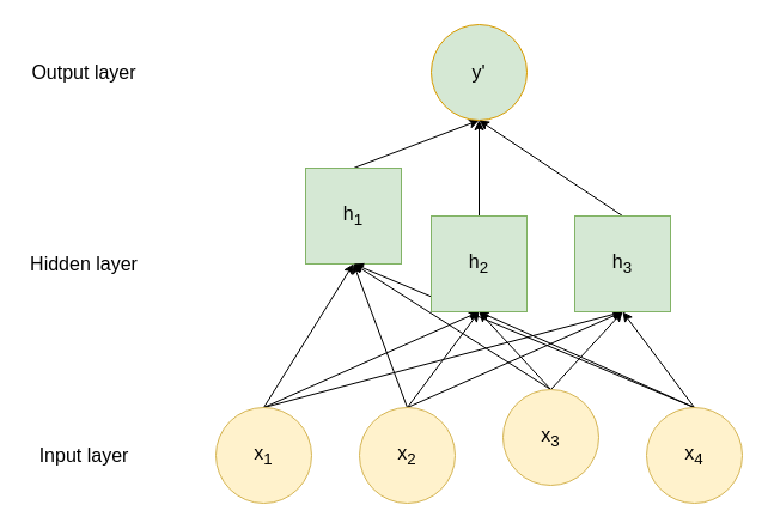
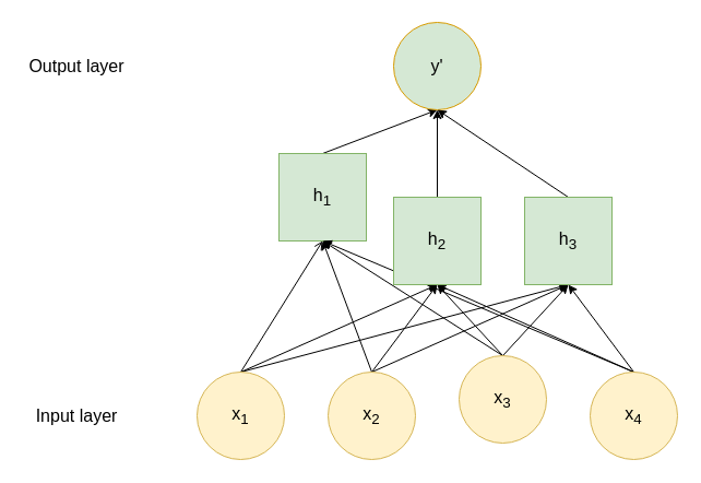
  <mxCell id="0" />
  <mxCell id="1" parent="0" />
  <mxCell id="2" style="edgeStyle=none;rounded=0;orthogonalLoop=1;jettySize=auto;html=1;exitX=0.5;exitY=0;exitDx=0;exitDy=0;entryX=0.5;entryY=1;entryDx=0;entryDy=0;" edge="1" parent="1" source="3" target="4"><mxGeometry relative="1" as="geometry" /></mxCell>
  <mxCell id="3" value="h&lt;sub&gt;1&lt;/sub&gt;" style="rounded=0;whiteSpace=wrap;html=1;fillColor=#d5e8d4;strokeColor=#82b366;fontSize=16;" vertex="1" parent="1"><mxGeometry x="255" y="140" width="80" height="80" as="geometry" /></mxCell>
  <mxCell id="4" value="y'" style="ellipse;whiteSpace=wrap;html=1;aspect=fixed;fillColor=#d5e8d4;strokeColor=#d79b00;fontSize=16;" vertex="1" parent="1"><mxGeometry x="360" y="20" width="80" height="80" as="geometry" /></mxCell>
  <mxCell id="5" style="edgeStyle=none;rounded=0;orthogonalLoop=1;jettySize=auto;html=1;exitX=0.5;exitY=0;exitDx=0;exitDy=0;entryX=0.5;entryY=1;entryDx=0;entryDy=0;" edge="1" parent="1" source="8" target="3"><mxGeometry relative="1" as="geometry" /></mxCell>
  <mxCell id="6" style="edgeStyle=none;rounded=0;orthogonalLoop=1;jettySize=auto;html=1;exitX=0.5;exitY=0;exitDx=0;exitDy=0;entryX=0.5;entryY=1;entryDx=0;entryDy=0;" edge="1" parent="1" source="8" target="25"><mxGeometry relative="1" as="geometry" /></mxCell>
  <mxCell id="7" style="edgeStyle=none;rounded=0;orthogonalLoop=1;jettySize=auto;html=1;exitX=0.5;exitY=0;exitDx=0;exitDy=0;entryX=0.5;entryY=1;entryDx=0;entryDy=0;" edge="1" parent="1" source="8" target="27"><mxGeometry relative="1" as="geometry" /></mxCell>
  <mxCell id="8" value="x&lt;sub&gt;3&lt;/sub&gt;" style="ellipse;whiteSpace=wrap;html=1;aspect=fixed;fillColor=#fff2cc;strokeColor=#d6b656;fontSize=16;" vertex="1" parent="1"><mxGeometry x="420" y="325" width="80" height="80" as="geometry" /></mxCell>
  <mxCell id="9" value="Input layer" style="text;html=1;strokeColor=none;fillColor=none;align=center;verticalAlign=middle;whiteSpace=wrap;rounded=0;fontSize=16;" vertex="1" parent="1"><mxGeometry x="20" y="370" width="100" height="20" as="geometry" /></mxCell>
- <mxCell id="10" value="Hidden layer" style="text;html=1;strokeColor=none;fillColor=none;align=center;verticalAlign=middle;whiteSpace=wrap;rounded=0;fontSize=16;" vertex="1" parent="1"><mxGeometry x="20" y="210" width="100" height="20" as="geometry" /></mxCell>
  <mxCell id="11" value="Output layer" style="text;html=1;strokeColor=none;fillColor=none;align=center;verticalAlign=middle;whiteSpace=wrap;rounded=0;fontSize=16;" vertex="1" parent="1"><mxGeometry x="20" y="50" width="100" height="20" as="geometry" /></mxCell>
- <mxCell id="12" style="edgeStyle=none;rounded=0;orthogonalLoop=1;jettySize=auto;html=1;exitX=0.5;exitY=0;exitDx=0;exitDy=0;entryX=0.5;entryY=1;entryDx=0;entryDy=0;" edge="1" parent="1" source="15" target="3"><mxGeometry relative="1" as="geometry" /></mxCell>
+ <mxCell id="12" style="edgeStyle=none;rounded=0;orthogonalLoop=1;jettySize=auto;html=1;exitX=0.5;exitY=0;exitDx=0;exitDy=0;entryX=0.5;entryY=1;entryDx=0;entryDy=0;endArrow=open;" edge="1" parent="1" source="15" target="3"><mxGeometry relative="1" as="geometry" /></mxCell>
  <mxCell id="13" style="edgeStyle=none;rounded=0;orthogonalLoop=1;jettySize=auto;html=1;exitX=0.5;exitY=0;exitDx=0;exitDy=0;entryX=0.5;entryY=1;entryDx=0;entryDy=0;" edge="1" parent="1" source="15" target="25"><mxGeometry relative="1" as="geometry" /></mxCell>
  <mxCell id="14" style="edgeStyle=none;rounded=0;orthogonalLoop=1;jettySize=auto;html=1;exitX=0.5;exitY=0;exitDx=0;exitDy=0;entryX=0.5;entryY=1;entryDx=0;entryDy=0;" edge="1" parent="1" source="15" target="27"><mxGeometry relative="1" as="geometry" /></mxCell>
  <mxCell id="15" value="x&lt;sub&gt;1&lt;/sub&gt;" style="ellipse;whiteSpace=wrap;html=1;aspect=fixed;fillColor=#fff2cc;strokeColor=#d6b656;fontSize=16;" vertex="1" parent="1"><mxGeometry x="180" y="340" width="80" height="80" as="geometry" /></mxCell>
  <mxCell id="16" style="edgeStyle=none;rounded=0;orthogonalLoop=1;jettySize=auto;html=1;exitX=0.5;exitY=0;exitDx=0;exitDy=0;entryX=0.5;entryY=1;entryDx=0;entryDy=0;" edge="1" parent="1" source="19" target="3"><mxGeometry relative="1" as="geometry" /></mxCell>
  <mxCell id="17" style="edgeStyle=none;rounded=0;orthogonalLoop=1;jettySize=auto;html=1;exitX=0.5;exitY=0;exitDx=0;exitDy=0;entryX=0.5;entryY=1;entryDx=0;entryDy=0;" edge="1" parent="1" source="19" target="25"><mxGeometry relative="1" as="geometry" /></mxCell>
  <mxCell id="18" style="edgeStyle=none;rounded=0;orthogonalLoop=1;jettySize=auto;html=1;exitX=0.5;exitY=0;exitDx=0;exitDy=0;entryX=0.5;entryY=1;entryDx=0;entryDy=0;" edge="1" parent="1" source="19" target="27"><mxGeometry relative="1" as="geometry" /></mxCell>
  <mxCell id="19" value="x&lt;sub&gt;2&lt;/sub&gt;" style="ellipse;whiteSpace=wrap;html=1;aspect=fixed;fillColor=#fff2cc;strokeColor=#d6b656;fontSize=16;" vertex="1" parent="1"><mxGeometry x="300" y="340" width="80" height="80" as="geometry" /></mxCell>
  <mxCell id="20" style="edgeStyle=none;rounded=0;orthogonalLoop=1;jettySize=auto;html=1;exitX=0.5;exitY=0;exitDx=0;exitDy=0;entryX=0.5;entryY=1;entryDx=0;entryDy=0;" edge="1" parent="1" source="23" target="3"><mxGeometry relative="1" as="geometry" /></mxCell>
  <mxCell id="21" style="edgeStyle=none;rounded=0;orthogonalLoop=1;jettySize=auto;html=1;exitX=0.5;exitY=0;exitDx=0;exitDy=0;entryX=0.5;entryY=1;entryDx=0;entryDy=0;" edge="1" parent="1" source="23" target="25"><mxGeometry relative="1" as="geometry" /></mxCell>
  <mxCell id="22" style="edgeStyle=none;rounded=0;orthogonalLoop=1;jettySize=auto;html=1;exitX=0.5;exitY=0;exitDx=0;exitDy=0;entryX=0.5;entryY=1;entryDx=0;entryDy=0;" edge="1" parent="1" source="23" target="27"><mxGeometry relative="1" as="geometry" /></mxCell>
  <mxCell id="23" value="x&lt;sub&gt;4&lt;/sub&gt;" style="ellipse;whiteSpace=wrap;html=1;aspect=fixed;fillColor=#fff2cc;strokeColor=#d6b656;fontSize=16;" vertex="1" parent="1"><mxGeometry x="540" y="340" width="80" height="80" as="geometry" /></mxCell>
  <mxCell id="24" style="edgeStyle=none;rounded=0;orthogonalLoop=1;jettySize=auto;html=1;exitX=0.5;exitY=0;exitDx=0;exitDy=0;entryX=0.5;entryY=1;entryDx=0;entryDy=0;" edge="1" parent="1" source="25" target="4"><mxGeometry relative="1" as="geometry" /></mxCell>
  <mxCell id="25" value="h&lt;sub&gt;2&lt;/sub&gt;" style="rounded=0;whiteSpace=wrap;html=1;fillColor=#d5e8d4;strokeColor=#82b366;fontSize=16;" vertex="1" parent="1"><mxGeometry x="360" y="180" width="80" height="80" as="geometry" /></mxCell>
  <mxCell id="26" style="edgeStyle=none;rounded=0;orthogonalLoop=1;jettySize=auto;html=1;exitX=0.5;exitY=0;exitDx=0;exitDy=0;entryX=0.5;entryY=1;entryDx=0;entryDy=0;" edge="1" parent="1" source="27" target="4"><mxGeometry relative="1" as="geometry" /></mxCell>
  <mxCell id="27" value="h&lt;sub&gt;3&lt;/sub&gt;" style="rounded=0;whiteSpace=wrap;html=1;fillColor=#d5e8d4;strokeColor=#82b366;fontSize=16;" vertex="1" parent="1"><mxGeometry x="480" y="180" width="80" height="80" as="geometry" /></mxCell>
